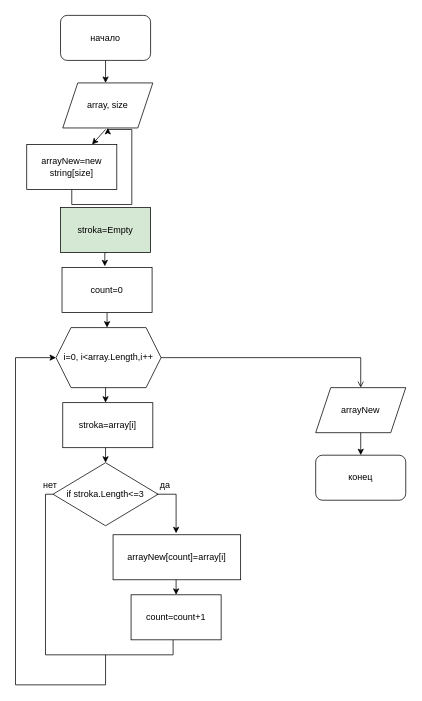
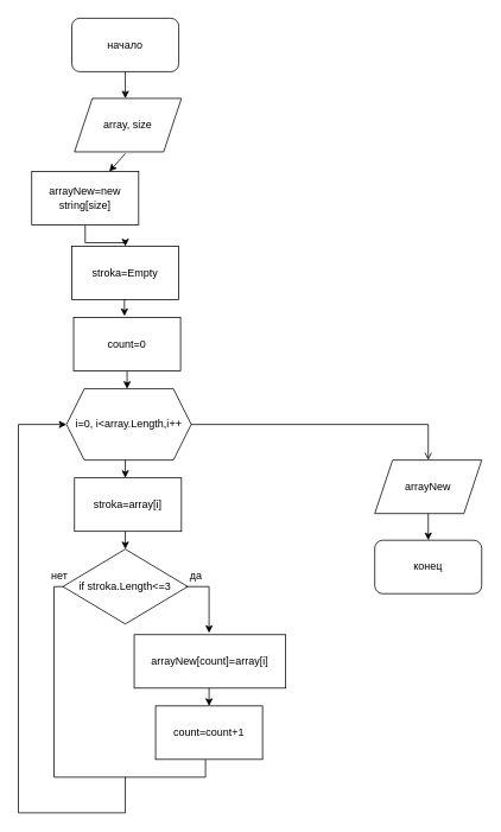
  <mxCell id="0" />
  <mxCell id="1" parent="0" />
- <mxCell id="2" style="edgeStyle=orthogonalEdgeStyle;rounded=0;orthogonalLoop=1;jettySize=auto;html=1;exitX=0.5;exitY=1;exitDx=0;exitDy=0;" parent="1" source="22" target="26" edge="1"><mxGeometry relative="1" as="geometry"><mxPoint x="140" y="262" as="sourcePoint" /></mxGeometry></mxCell>
+ <mxCell id="2" style="edgeStyle=orthogonalEdgeStyle;rounded=0;orthogonalLoop=1;jettySize=auto;html=1;entryX=0.5;entryY=0;entryDx=0;entryDy=0;exitX=0.5;exitY=1;exitDx=0;exitDy=0;" parent="1" source="22" target="6" edge="1"><mxGeometry relative="1" as="geometry"><mxPoint x="140" y="262" as="sourcePoint" /></mxGeometry></mxCell>
  <mxCell id="3" value="начало" style="rounded=1;whiteSpace=wrap;html=1;" parent="1" vertex="1"><mxGeometry x="80" y="20" width="120" height="60" as="geometry" /></mxCell>
  <mxCell id="4" value="конец" style="rounded=1;whiteSpace=wrap;html=1;" parent="1" vertex="1"><mxGeometry x="420" y="606" width="120" height="60" as="geometry" /></mxCell>
  <mxCell id="5" style="edgeStyle=orthogonalEdgeStyle;rounded=0;orthogonalLoop=1;jettySize=auto;html=1;exitX=0.5;exitY=1;exitDx=0;exitDy=0;entryX=0.392;entryY=-0.028;entryDx=0;entryDy=0;entryPerimeter=0;" parent="1" edge="1"><mxGeometry relative="1" as="geometry"><mxPoint x="142" y="336" as="sourcePoint" /><mxPoint x="139.04" y="354.32" as="targetPoint" /></mxGeometry></mxCell>
- <mxCell id="6" value="stroka=Empty" style="rounded=0;whiteSpace=wrap;html=1;fillColor=#d5e8d4;" parent="1" vertex="1"><mxGeometry x="80" y="276" width="120" height="60" as="geometry" /></mxCell>
+ <mxCell id="6" value="stroka=Empty" style="rounded=0;whiteSpace=wrap;html=1;" parent="1" vertex="1"><mxGeometry x="80" y="276" width="120" height="60" as="geometry" /></mxCell>
  <mxCell id="7" style="edgeStyle=orthogonalEdgeStyle;rounded=0;orthogonalLoop=1;jettySize=auto;html=1;exitX=0.5;exitY=1;exitDx=0;exitDy=0;entryX=0.5;entryY=0;entryDx=0;entryDy=0;" parent="1" edge="1"><mxGeometry relative="1" as="geometry"><mxPoint x="142" y="416" as="sourcePoint" /><mxPoint x="142" y="436" as="targetPoint" /></mxGeometry></mxCell>
  <mxCell id="8" value="count=0" style="rounded=0;whiteSpace=wrap;html=1;" parent="1" vertex="1"><mxGeometry x="82" y="356" width="120" height="60" as="geometry" /></mxCell>
  <mxCell id="9" value="i=0, i&amp;lt;array.Length,i++" style="shape=hexagon;perimeter=hexagonPerimeter2;whiteSpace=wrap;html=1;fixedSize=1;" parent="1" vertex="1"><mxGeometry x="74" y="436" width="140" height="80" as="geometry" /></mxCell>
  <mxCell id="10" value="if stroka.Length&amp;lt;=3" style="rhombus;whiteSpace=wrap;html=1;" parent="1" vertex="1"><mxGeometry x="70" y="616" width="140" height="84" as="geometry" /></mxCell>
  <mxCell id="11" value="count=count+1" style="rounded=0;whiteSpace=wrap;html=1;" parent="1" vertex="1"><mxGeometry x="174" y="792" width="120" height="60" as="geometry" /></mxCell>
  <mxCell id="12" value="stroka=array[i]" style="rounded=0;whiteSpace=wrap;html=1;" parent="1" vertex="1"><mxGeometry x="83" y="536" width="120" height="60" as="geometry" /></mxCell>
  <mxCell id="13" value="arrayNew" style="shape=parallelogram;perimeter=parallelogramPerimeter;whiteSpace=wrap;html=1;fixedSize=1;" parent="1" vertex="1"><mxGeometry x="420" y="516" width="120" height="60" as="geometry" /></mxCell>
  <mxCell id="14" value="" style="endArrow=classic;html=1;rounded=0;" parent="1" edge="1"><mxGeometry width="50" height="50" relative="1" as="geometry"><mxPoint x="140" y="596" as="sourcePoint" /><mxPoint x="140" y="616" as="targetPoint" /></mxGeometry></mxCell>
  <mxCell id="15" value="" style="endArrow=classic;html=1;rounded=0;" parent="1" edge="1"><mxGeometry width="50" height="50" relative="1" as="geometry"><mxPoint x="140" y="516" as="sourcePoint" /><mxPoint x="140" y="536" as="targetPoint" /></mxGeometry></mxCell>
  <mxCell id="16" value="" style="endArrow=none;html=1;rounded=0;" parent="1" edge="1"><mxGeometry width="50" height="50" relative="1" as="geometry"><mxPoint x="230" y="852" as="sourcePoint" /><mxPoint x="70" y="658" as="targetPoint" /><Array as="points"><mxPoint x="230" y="872" /><mxPoint x="60" y="872" /><mxPoint x="60" y="658" /></Array></mxGeometry></mxCell>
  <mxCell id="17" value="" style="endArrow=classic;html=1;rounded=0;entryX=0;entryY=0.5;entryDx=0;entryDy=0;" parent="1" target="9" edge="1"><mxGeometry width="50" height="50" relative="1" as="geometry"><mxPoint x="140" y="872" as="sourcePoint" /><mxPoint x="260" y="706" as="targetPoint" /><Array as="points"><mxPoint x="140" y="912" /><mxPoint x="20" y="912" /><mxPoint x="20" y="476" /></Array></mxGeometry></mxCell>
  <mxCell id="18" value="" style="endArrow=open;html=1;rounded=0;entryX=0.5;entryY=0;entryDx=0;entryDy=0;exitX=1;exitY=0.5;exitDx=0;exitDy=0;" parent="1" source="9" target="13" edge="1"><mxGeometry width="50" height="50" relative="1" as="geometry"><mxPoint x="220" y="476" as="sourcePoint" /><mxPoint x="270" y="426" as="targetPoint" /><Array as="points"><mxPoint x="480" y="476" /></Array></mxGeometry></mxCell>
  <mxCell id="19" value="" style="endArrow=classic;html=1;rounded=0;entryX=0.5;entryY=0;entryDx=0;entryDy=0;" parent="1" target="4" edge="1"><mxGeometry width="50" height="50" relative="1" as="geometry"><mxPoint x="480" y="576" as="sourcePoint" /><mxPoint x="530" y="526" as="targetPoint" /></mxGeometry></mxCell>
  <mxCell id="20" value="да" style="text;html=1;align=center;verticalAlign=middle;resizable=0;points=[];autosize=1;strokeColor=none;fillColor=none;" parent="1" vertex="1"><mxGeometry x="199" y="631" width="40" height="30" as="geometry" /></mxCell>
  <mxCell id="21" value="нет" style="text;html=1;align=center;verticalAlign=middle;resizable=0;points=[];autosize=1;strokeColor=none;fillColor=none;" parent="1" vertex="1"><mxGeometry x="46" y="631" width="40" height="30" as="geometry" /></mxCell>
  <mxCell id="22" value="arrayNew=new string[size]" style="rounded=0;whiteSpace=wrap;html=1;" vertex="1" parent="1"><mxGeometry x="35" y="192" width="120" height="60" as="geometry" /></mxCell>
  <mxCell id="23" value="" style="endArrow=classic;html=1;rounded=0;" edge="1" parent="1" target="22"><mxGeometry width="50" height="50" relative="1" as="geometry"><mxPoint x="140" y="172" as="sourcePoint" /><mxPoint x="190" y="122" as="targetPoint" /></mxGeometry></mxCell>
  <mxCell id="24" value="arrayNew[count]=array[i]" style="rounded=0;whiteSpace=wrap;html=1;" vertex="1" parent="1"><mxGeometry x="150" y="712" width="170" height="60" as="geometry" /></mxCell>
  <mxCell id="25" value="" style="endArrow=classic;html=1;rounded=0;" edge="1" parent="1"><mxGeometry width="50" height="50" relative="1" as="geometry"><mxPoint x="234" y="772" as="sourcePoint" /><mxPoint x="234" y="792" as="targetPoint" /></mxGeometry></mxCell>
  <mxCell id="26" value="array, size" style="shape=parallelogram;perimeter=parallelogramPerimeter;whiteSpace=wrap;html=1;fixedSize=1;" vertex="1" parent="1"><mxGeometry x="83" y="110" width="120" height="60" as="geometry" /></mxCell>
  <mxCell id="27" value="" style="endArrow=classic;html=1;rounded=0;" edge="1" parent="1"><mxGeometry width="50" height="50" relative="1" as="geometry"><mxPoint x="140" y="80" as="sourcePoint" /><mxPoint x="140" y="110" as="targetPoint" /></mxGeometry></mxCell>
  <mxCell id="28" value="" style="endArrow=classic;html=1;rounded=0;entryX=0.5;entryY=0;entryDx=0;entryDy=0;" edge="1" parent="1"><mxGeometry width="50" height="50" relative="1" as="geometry"><mxPoint x="208" y="658" as="sourcePoint" /><mxPoint x="234" y="710" as="targetPoint" /><Array as="points"><mxPoint x="234" y="658" /></Array></mxGeometry></mxCell>
